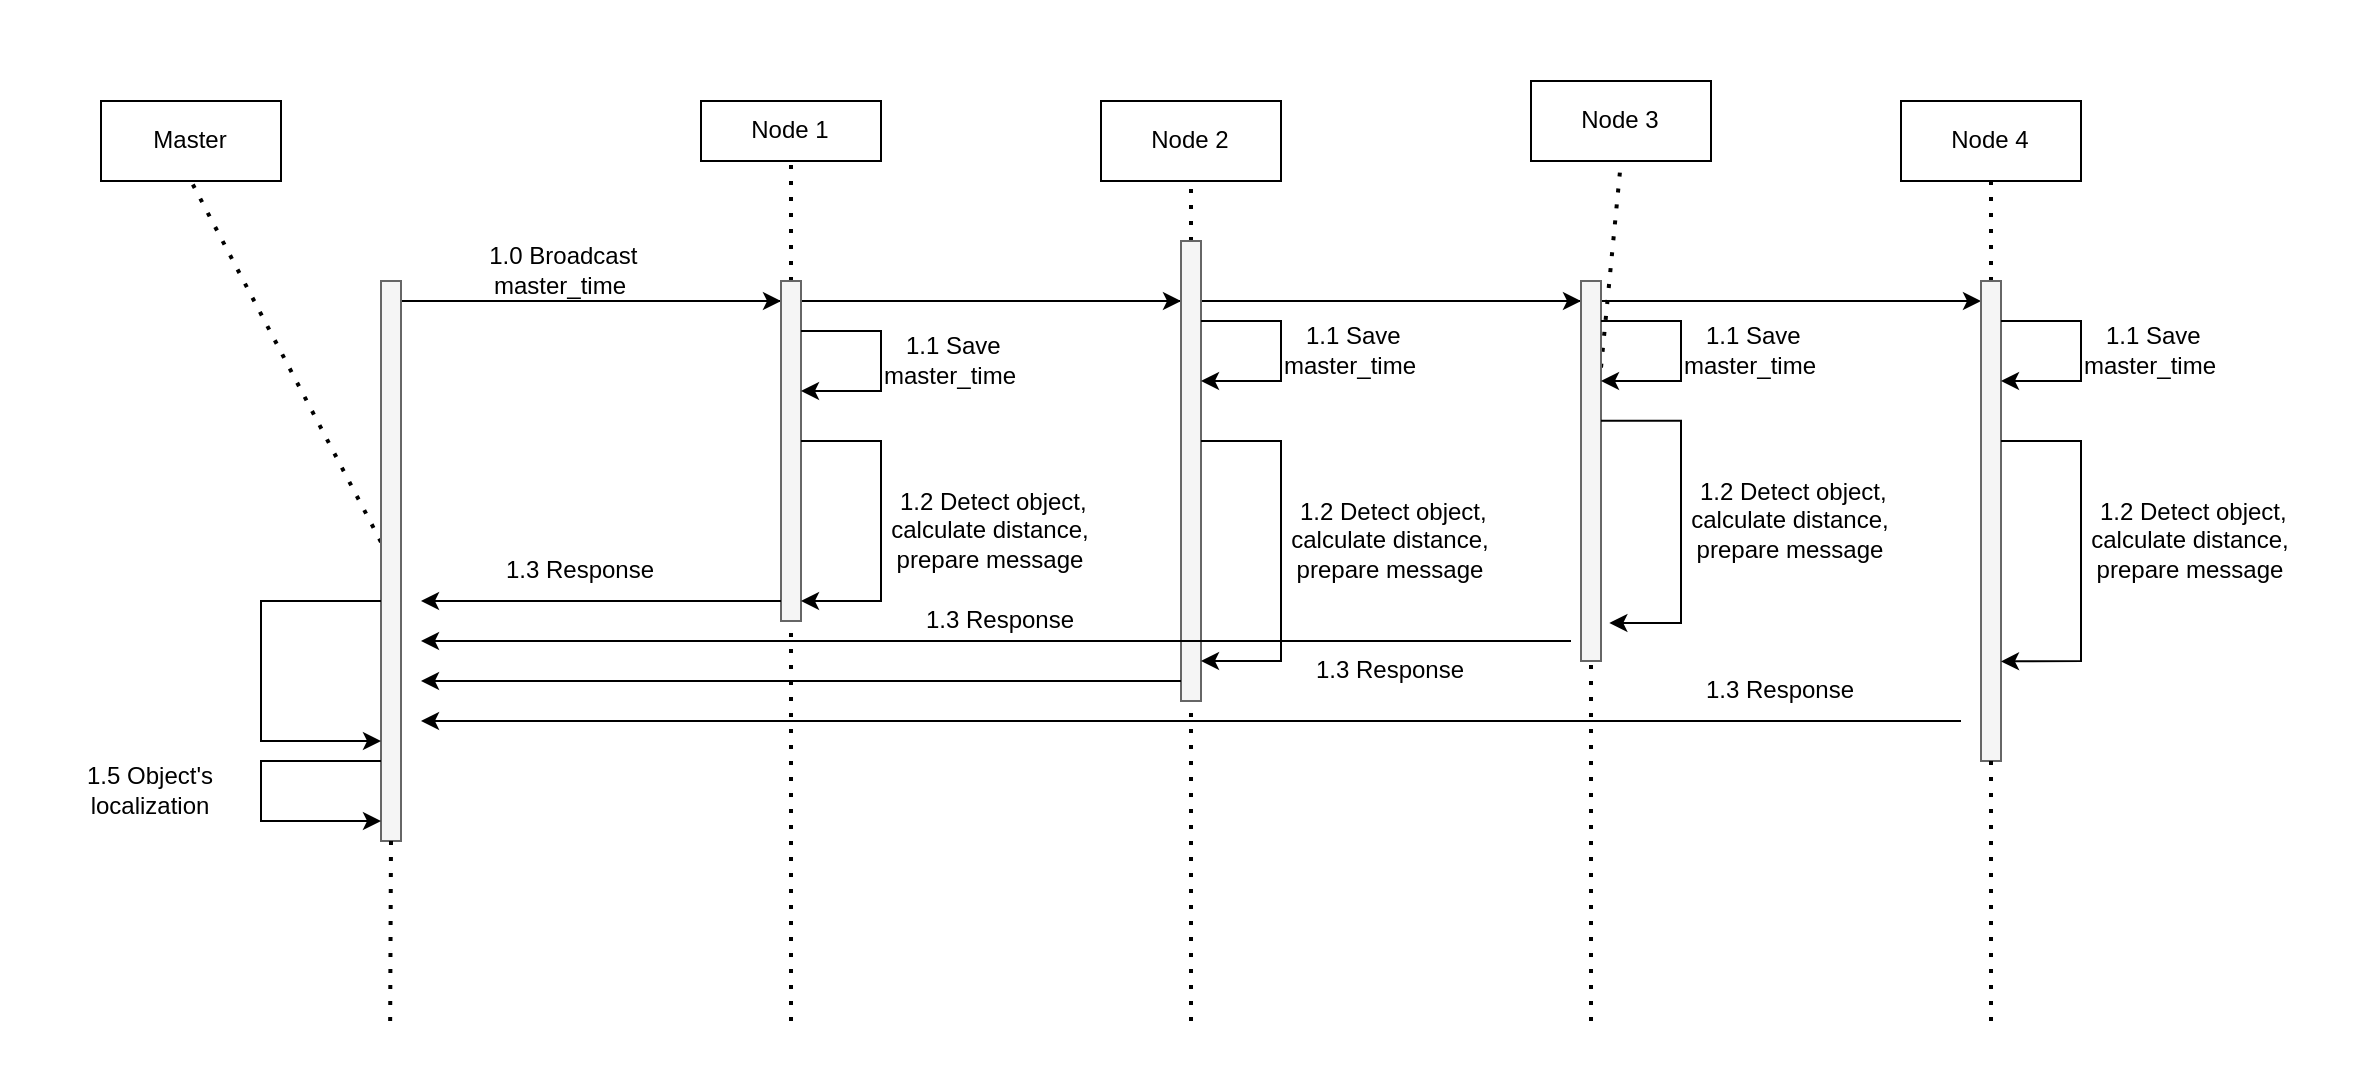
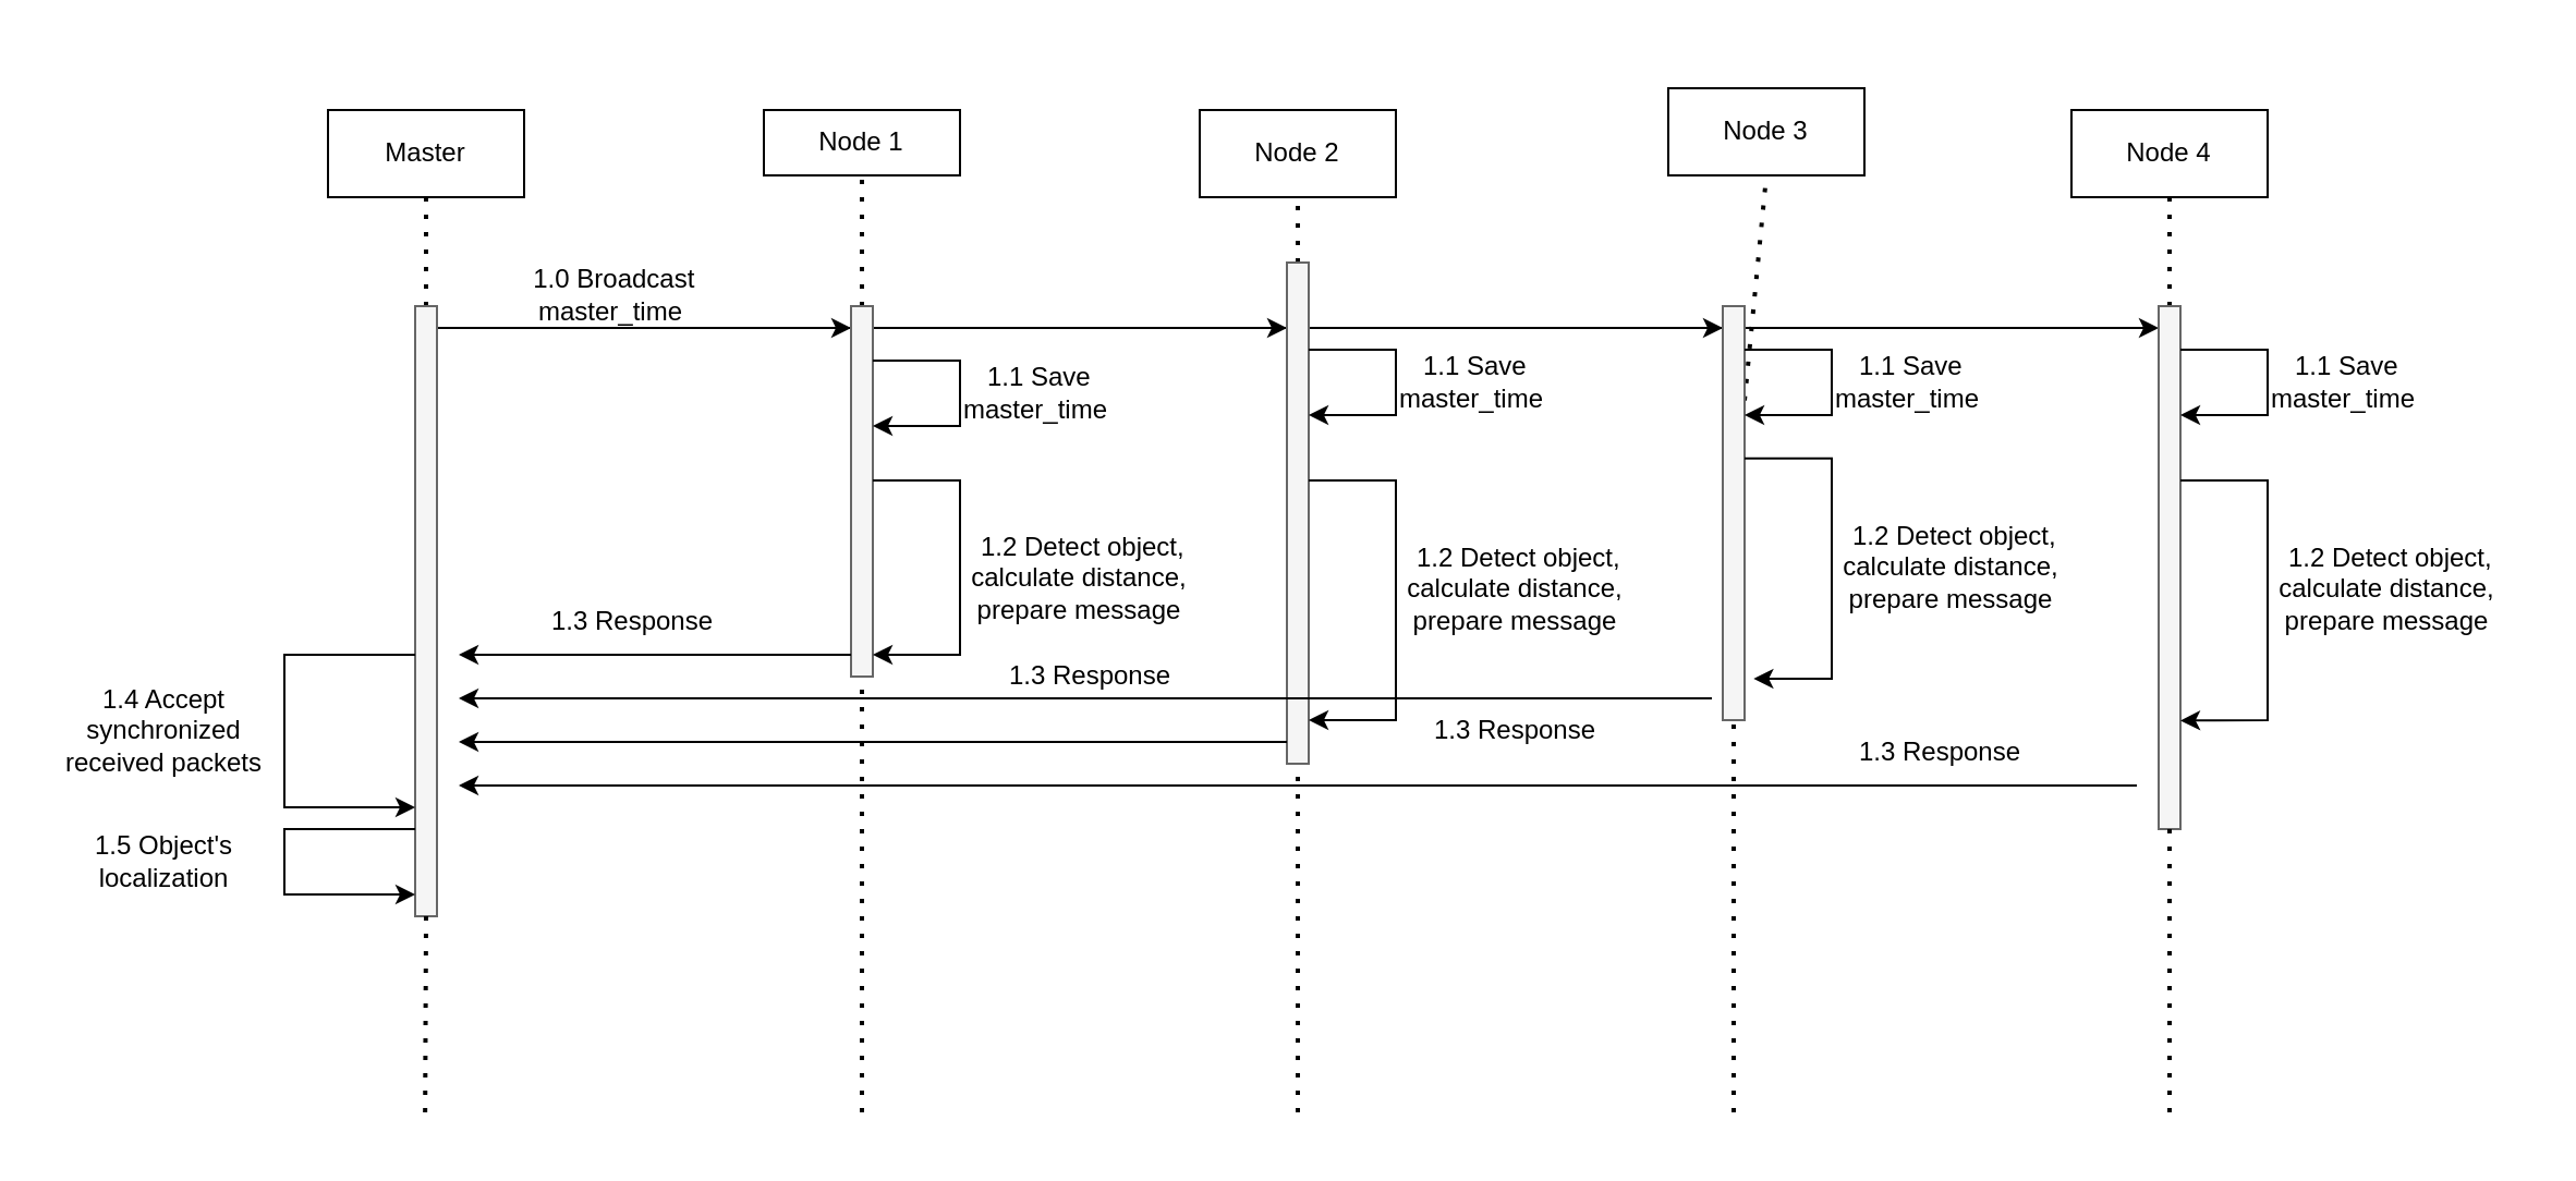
  <mxCell id="0" />
  <mxCell id="1" parent="0" />
  <mxCell id="2" value="" style="rounded=0;whiteSpace=wrap;html=1;strokeColor=none;" vertex="1" parent="1"><mxGeometry x="20" y="20" width="1140" height="500" as="geometry" /></mxCell>
- <mxCell id="3" value="Master" style="rounded=0;whiteSpace=wrap;html=1;" vertex="1" parent="1"><mxGeometry x="50" y="50" width="90" height="40" as="geometry" /></mxCell>
+ <mxCell id="3" value="Master" style="rounded=0;whiteSpace=wrap;html=1;" vertex="1" parent="1"><mxGeometry x="150" y="50" width="90" height="40" as="geometry" /></mxCell>
  <mxCell id="4" value="" style="endArrow=none;dashed=1;html=1;dashPattern=1 3;strokeWidth=2;rounded=0;entryX=0.5;entryY=1;entryDx=0;entryDy=0;startArrow=none;" edge="1" parent="1" source="26" target="3"><mxGeometry width="50" height="50" relative="1" as="geometry"><mxPoint x="195" y="410" as="sourcePoint" /><mxPoint x="230" y="170" as="targetPoint" /></mxGeometry></mxCell>
  <mxCell id="5" value="Node 1" style="rounded=0;whiteSpace=wrap;html=1;" vertex="1" parent="1"><mxGeometry x="350" y="50" width="90" height="30" as="geometry" /></mxCell>
  <mxCell id="6" value="" style="endArrow=none;dashed=1;html=1;dashPattern=1 3;strokeWidth=2;rounded=0;entryX=0.5;entryY=1;entryDx=0;entryDy=0;startArrow=none;" edge="1" parent="1" target="5" source="18"><mxGeometry width="50" height="50" relative="1" as="geometry"><mxPoint x="395" y="410" as="sourcePoint" /><mxPoint x="430" y="170" as="targetPoint" /></mxGeometry></mxCell>
  <mxCell id="7" value="Node 2" style="rounded=0;whiteSpace=wrap;html=1;" vertex="1" parent="1"><mxGeometry x="550" y="50" width="90" height="40" as="geometry" /></mxCell>
  <mxCell id="8" value="" style="endArrow=none;dashed=1;html=1;dashPattern=1 3;strokeWidth=2;rounded=0;entryX=0.5;entryY=1;entryDx=0;entryDy=0;startArrow=none;" edge="1" parent="1" target="7" source="20"><mxGeometry width="50" height="50" relative="1" as="geometry"><mxPoint x="595" y="410" as="sourcePoint" /><mxPoint x="630" y="170" as="targetPoint" /></mxGeometry></mxCell>
  <mxCell id="9" value="Node 3" style="rounded=0;whiteSpace=wrap;html=1;" vertex="1" parent="1"><mxGeometry x="765" y="40" width="90" height="40" as="geometry" /></mxCell>
  <mxCell id="10" value="" style="endArrow=none;dashed=1;html=1;dashPattern=1 3;strokeWidth=2;rounded=0;entryX=0.5;entryY=1;entryDx=0;entryDy=0;startArrow=none;" edge="1" parent="1" target="9" source="22"><mxGeometry width="50" height="50" relative="1" as="geometry"><mxPoint x="795" y="410" as="sourcePoint" /><mxPoint x="830" y="170" as="targetPoint" /></mxGeometry></mxCell>
  <mxCell id="11" value="Node 4" style="rounded=0;whiteSpace=wrap;html=1;" vertex="1" parent="1"><mxGeometry x="950" y="50" width="90" height="40" as="geometry" /></mxCell>
  <mxCell id="12" value="" style="endArrow=none;dashed=1;html=1;dashPattern=1 3;strokeWidth=2;rounded=0;entryX=0.5;entryY=1;entryDx=0;entryDy=0;startArrow=none;" edge="1" parent="1" target="11" source="24"><mxGeometry width="50" height="50" relative="1" as="geometry"><mxPoint x="995" y="410" as="sourcePoint" /><mxPoint x="1030" y="170" as="targetPoint" /></mxGeometry></mxCell>
  <mxCell id="13" value="" style="endArrow=classic;html=1;rounded=0;" edge="1" parent="1"><mxGeometry width="50" height="50" relative="1" as="geometry"><mxPoint x="200" y="150" as="sourcePoint" /><mxPoint x="390" y="150" as="targetPoint" /></mxGeometry></mxCell>
  <mxCell id="14" value="" style="endArrow=classic;html=1;rounded=0;" edge="1" parent="1"><mxGeometry width="50" height="50" relative="1" as="geometry"><mxPoint x="210" y="150" as="sourcePoint" /><mxPoint x="590" y="150" as="targetPoint" /></mxGeometry></mxCell>
  <mxCell id="15" value="" style="endArrow=classic;html=1;rounded=0;" edge="1" parent="1"><mxGeometry width="50" height="50" relative="1" as="geometry"><mxPoint x="240" y="150" as="sourcePoint" /><mxPoint x="790" y="150" as="targetPoint" /></mxGeometry></mxCell>
  <mxCell id="16" value="" style="endArrow=classic;html=1;rounded=0;" edge="1" parent="1"><mxGeometry width="50" height="50" relative="1" as="geometry"><mxPoint x="440" y="150" as="sourcePoint" /><mxPoint x="990" y="150" as="targetPoint" /></mxGeometry></mxCell>
  <mxCell id="17" value="&amp;nbsp;1.0 Broadcast master_time" style="text;html=1;strokeColor=none;fillColor=none;align=center;verticalAlign=middle;whiteSpace=wrap;rounded=0;" vertex="1" parent="1"><mxGeometry x="230" y="120" width="100" height="30" as="geometry" /></mxCell>
  <mxCell id="18" value="" style="rounded=0;whiteSpace=wrap;html=1;fillColor=#f5f5f5;fontColor=#333333;strokeColor=#666666;" vertex="1" parent="1"><mxGeometry x="390" y="140" width="10" height="170" as="geometry" /></mxCell>
  <mxCell id="19" value="" style="endArrow=none;dashed=1;html=1;dashPattern=1 3;strokeWidth=2;rounded=0;entryX=0.5;entryY=1;entryDx=0;entryDy=0;" edge="1" parent="1" target="18"><mxGeometry width="50" height="50" relative="1" as="geometry"><mxPoint x="395" y="510" as="sourcePoint" /><mxPoint x="395" y="90" as="targetPoint" /></mxGeometry></mxCell>
  <mxCell id="20" value="" style="rounded=0;whiteSpace=wrap;html=1;fillColor=#f5f5f5;fontColor=#333333;strokeColor=#666666;" vertex="1" parent="1"><mxGeometry x="590" y="120" width="10" height="230" as="geometry" /></mxCell>
  <mxCell id="21" value="" style="endArrow=none;dashed=1;html=1;dashPattern=1 3;strokeWidth=2;rounded=0;entryX=0.5;entryY=1;entryDx=0;entryDy=0;" edge="1" parent="1" target="20"><mxGeometry width="50" height="50" relative="1" as="geometry"><mxPoint x="595" y="510" as="sourcePoint" /><mxPoint x="595" y="90" as="targetPoint" /></mxGeometry></mxCell>
  <mxCell id="22" value="" style="rounded=0;whiteSpace=wrap;html=1;fillColor=#f5f5f5;fontColor=#333333;strokeColor=#666666;" vertex="1" parent="1"><mxGeometry x="790" y="140" width="10" height="190" as="geometry" /></mxCell>
  <mxCell id="23" value="" style="endArrow=none;dashed=1;html=1;dashPattern=1 3;strokeWidth=2;rounded=0;entryX=0.5;entryY=1;entryDx=0;entryDy=0;" edge="1" parent="1" target="22"><mxGeometry width="50" height="50" relative="1" as="geometry"><mxPoint x="795" y="510" as="sourcePoint" /><mxPoint x="795" y="90" as="targetPoint" /></mxGeometry></mxCell>
  <mxCell id="24" value="" style="rounded=0;whiteSpace=wrap;html=1;fillColor=#f5f5f5;fontColor=#333333;strokeColor=#666666;" vertex="1" parent="1"><mxGeometry x="990" y="140" width="10" height="240" as="geometry" /></mxCell>
  <mxCell id="25" value="" style="endArrow=none;dashed=1;html=1;dashPattern=1 3;strokeWidth=2;rounded=0;entryX=0.5;entryY=1;entryDx=0;entryDy=0;" edge="1" parent="1" target="24"><mxGeometry width="50" height="50" relative="1" as="geometry"><mxPoint x="995" y="510" as="sourcePoint" /><mxPoint x="995" y="90" as="targetPoint" /></mxGeometry></mxCell>
  <mxCell id="26" value="" style="rounded=0;whiteSpace=wrap;html=1;fillColor=#f5f5f5;fontColor=#333333;strokeColor=#666666;" vertex="1" parent="1"><mxGeometry x="190" y="140" width="10" height="280" as="geometry" /></mxCell>
  <mxCell id="27" value="" style="endArrow=none;dashed=1;html=1;dashPattern=1 3;strokeWidth=2;rounded=0;entryX=0.5;entryY=1;entryDx=0;entryDy=0;" edge="1" parent="1" target="26"><mxGeometry width="50" height="50" relative="1" as="geometry"><mxPoint x="195" y="420" as="sourcePoint" /><mxPoint x="195" y="90" as="targetPoint" /><Array as="points"><mxPoint x="195" y="420" /></Array></mxGeometry></mxCell>
  <mxCell id="28" value="" style="endArrow=classic;html=1;rounded=0;" edge="1" parent="1"><mxGeometry width="50" height="50" relative="1" as="geometry"><mxPoint x="400" y="165" as="sourcePoint" /><mxPoint x="400" y="195" as="targetPoint" /><Array as="points"><mxPoint x="440" y="165" /><mxPoint x="440" y="195" /></Array></mxGeometry></mxCell>
  <mxCell id="29" value="&amp;nbsp;1.1 Save master_time" style="text;html=1;strokeColor=none;fillColor=none;align=center;verticalAlign=middle;whiteSpace=wrap;rounded=0;" vertex="1" parent="1"><mxGeometry x="440" y="165" width="70" height="30" as="geometry" /></mxCell>
  <mxCell id="30" value="" style="endArrow=classic;html=1;rounded=0;" edge="1" parent="1"><mxGeometry width="50" height="50" relative="1" as="geometry"><mxPoint x="600" y="160" as="sourcePoint" /><mxPoint x="600" y="190" as="targetPoint" /><Array as="points"><mxPoint x="640" y="160" /><mxPoint x="640" y="190" /></Array></mxGeometry></mxCell>
  <mxCell id="31" value="&amp;nbsp;1.1 Save master_time" style="text;html=1;strokeColor=none;fillColor=none;align=center;verticalAlign=middle;whiteSpace=wrap;rounded=0;" vertex="1" parent="1"><mxGeometry x="640" y="160" width="70" height="30" as="geometry" /></mxCell>
  <mxCell id="32" value="" style="endArrow=classic;html=1;rounded=0;" edge="1" parent="1"><mxGeometry width="50" height="50" relative="1" as="geometry"><mxPoint x="800" y="160" as="sourcePoint" /><mxPoint x="800" y="190" as="targetPoint" /><Array as="points"><mxPoint x="840" y="160" /><mxPoint x="840" y="190" /></Array></mxGeometry></mxCell>
  <mxCell id="33" value="&amp;nbsp;1.1 Save master_time" style="text;html=1;strokeColor=none;fillColor=none;align=center;verticalAlign=middle;whiteSpace=wrap;rounded=0;" vertex="1" parent="1"><mxGeometry x="840" y="160" width="70" height="30" as="geometry" /></mxCell>
  <mxCell id="34" value="" style="endArrow=classic;html=1;rounded=0;" edge="1" parent="1"><mxGeometry width="50" height="50" relative="1" as="geometry"><mxPoint x="1000" y="160" as="sourcePoint" /><mxPoint x="1000" y="190" as="targetPoint" /><Array as="points"><mxPoint x="1040" y="160" /><mxPoint x="1040" y="190" /></Array></mxGeometry></mxCell>
  <mxCell id="35" value="&amp;nbsp;1.1 Save master_time" style="text;html=1;strokeColor=none;fillColor=none;align=center;verticalAlign=middle;whiteSpace=wrap;rounded=0;" vertex="1" parent="1"><mxGeometry x="1040" y="160" width="70" height="30" as="geometry" /></mxCell>
  <mxCell id="36" value="" style="endArrow=classic;html=1;rounded=0;" edge="1" parent="1"><mxGeometry width="50" height="50" relative="1" as="geometry"><mxPoint x="400" y="220" as="sourcePoint" /><mxPoint x="400" y="300" as="targetPoint" /><Array as="points"><mxPoint x="440" y="220" /><mxPoint x="440" y="300" /></Array></mxGeometry></mxCell>
  <mxCell id="37" value="&amp;nbsp;1.2 Detect object, calculate distance, prepare message" style="text;html=1;strokeColor=none;fillColor=none;align=center;verticalAlign=middle;whiteSpace=wrap;rounded=0;" vertex="1" parent="1"><mxGeometry x="440" y="235" width="110" height="60" as="geometry" /></mxCell>
  <mxCell id="38" value="" style="endArrow=classic;html=1;rounded=0;" edge="1" parent="1"><mxGeometry width="50" height="50" relative="1" as="geometry"><mxPoint x="600" y="220" as="sourcePoint" /><mxPoint x="600" y="330" as="targetPoint" /><Array as="points"><mxPoint x="640" y="220" /><mxPoint x="640" y="330" /></Array></mxGeometry></mxCell>
  <mxCell id="39" value="&amp;nbsp;1.2 Detect object, calculate distance, prepare message" style="text;html=1;strokeColor=none;fillColor=none;align=center;verticalAlign=middle;whiteSpace=wrap;rounded=0;" vertex="1" parent="1"><mxGeometry x="640" y="240" width="110" height="60" as="geometry" /></mxCell>
  <mxCell id="40" value="" style="endArrow=classic;html=1;rounded=0;entryX=1.417;entryY=0.9;entryDx=0;entryDy=0;entryPerimeter=0;" edge="1" parent="1" target="22"><mxGeometry width="50" height="50" relative="1" as="geometry"><mxPoint x="800" y="209.9" as="sourcePoint" /><mxPoint x="800" y="250" as="targetPoint" /><Array as="points"><mxPoint x="840" y="209.9" /><mxPoint x="840" y="311" /></Array></mxGeometry></mxCell>
  <mxCell id="41" value="&amp;nbsp;1.2 Detect object, calculate distance, prepare message" style="text;html=1;strokeColor=none;fillColor=none;align=center;verticalAlign=middle;whiteSpace=wrap;rounded=0;" vertex="1" parent="1"><mxGeometry x="840" y="229.9" width="110" height="60" as="geometry" /></mxCell>
  <mxCell id="42" value="" style="endArrow=classic;html=1;rounded=0;entryX=1;entryY=0.827;entryDx=0;entryDy=0;entryPerimeter=0;" edge="1" parent="1"><mxGeometry width="50" height="50" relative="1" as="geometry"><mxPoint x="1000" y="220" as="sourcePoint" /><mxPoint x="1000" y="330.21" as="targetPoint" /><Array as="points"><mxPoint x="1040" y="220" /><mxPoint x="1040" y="330" /></Array></mxGeometry></mxCell>
  <mxCell id="43" value="&amp;nbsp;1.2 Detect object, calculate distance, prepare message" style="text;html=1;strokeColor=none;fillColor=none;align=center;verticalAlign=middle;whiteSpace=wrap;rounded=0;" vertex="1" parent="1"><mxGeometry x="1040" y="240" width="110" height="60" as="geometry" /></mxCell>
  <mxCell id="44" value="" style="endArrow=classic;html=1;rounded=0;" edge="1" parent="1"><mxGeometry width="50" height="50" relative="1" as="geometry"><mxPoint x="980" y="360" as="sourcePoint" /><mxPoint x="210" y="360" as="targetPoint" /></mxGeometry></mxCell>
  <mxCell id="45" value="" style="endArrow=classic;html=1;rounded=0;" edge="1" parent="1"><mxGeometry width="50" height="50" relative="1" as="geometry"><mxPoint x="590" y="340" as="sourcePoint" /><mxPoint x="210" y="340" as="targetPoint" /></mxGeometry></mxCell>
  <mxCell id="46" value="" style="endArrow=classic;html=1;rounded=0;" edge="1" parent="1"><mxGeometry width="50" height="50" relative="1" as="geometry"><mxPoint x="390" y="300" as="sourcePoint" /><mxPoint x="210" y="300" as="targetPoint" /></mxGeometry></mxCell>
  <mxCell id="47" value="" style="endArrow=classic;html=1;rounded=0;" edge="1" parent="1"><mxGeometry width="50" height="50" relative="1" as="geometry"><mxPoint x="785" y="320" as="sourcePoint" /><mxPoint x="210" y="320" as="targetPoint" /></mxGeometry></mxCell>
  <mxCell id="48" value="1.3 Response" style="text;html=1;strokeColor=none;fillColor=none;align=center;verticalAlign=middle;whiteSpace=wrap;rounded=0;" vertex="1" parent="1"><mxGeometry x="250" y="270" width="80" height="30" as="geometry" /></mxCell>
  <mxCell id="49" value="1.3 Response" style="text;html=1;strokeColor=none;fillColor=none;align=center;verticalAlign=middle;whiteSpace=wrap;rounded=0;" vertex="1" parent="1"><mxGeometry x="460" y="295" width="80" height="30" as="geometry" /></mxCell>
  <mxCell id="50" value="1.3 Response" style="text;html=1;strokeColor=none;fillColor=none;align=center;verticalAlign=middle;whiteSpace=wrap;rounded=0;" vertex="1" parent="1"><mxGeometry x="655" y="320" width="80" height="30" as="geometry" /></mxCell>
  <mxCell id="51" value="1.3 Response" style="text;html=1;strokeColor=none;fillColor=none;align=center;verticalAlign=middle;whiteSpace=wrap;rounded=0;" vertex="1" parent="1"><mxGeometry x="850" y="330" width="80" height="30" as="geometry" /></mxCell>
  <mxCell id="52" value="" style="endArrow=classic;html=1;rounded=0;" edge="1" parent="1"><mxGeometry width="50" height="50" relative="1" as="geometry"><mxPoint x="190" y="300" as="sourcePoint" /><mxPoint x="190" y="370" as="targetPoint" /><Array as="points"><mxPoint x="130" y="300" /><mxPoint x="130" y="370" /></Array></mxGeometry></mxCell>
+ <mxCell id="53" value="1.4 Accept synchronized received packets" style="text;html=1;strokeColor=none;fillColor=none;align=center;verticalAlign=middle;whiteSpace=wrap;rounded=0;" vertex="1" parent="1"><mxGeometry x="20" y="320" width="110" height="30" as="geometry" /></mxCell>
  <mxCell id="54" value="" style="endArrow=classic;html=1;rounded=0;" edge="1" parent="1"><mxGeometry width="50" height="50" relative="1" as="geometry"><mxPoint x="190" y="380" as="sourcePoint" /><mxPoint x="190" y="410" as="targetPoint" /><Array as="points"><mxPoint x="130" y="380" /><mxPoint x="130" y="410" /></Array></mxGeometry></mxCell>
  <mxCell id="55" value="" style="endArrow=none;dashed=1;html=1;dashPattern=1 3;strokeWidth=2;rounded=0;" edge="1" parent="1"><mxGeometry width="50" height="50" relative="1" as="geometry"><mxPoint x="194.58" y="510" as="sourcePoint" /><mxPoint x="195" y="420" as="targetPoint" /></mxGeometry></mxCell>
  <mxCell id="56" value="1.5 Object's localization" style="text;html=1;strokeColor=none;fillColor=none;align=center;verticalAlign=middle;whiteSpace=wrap;rounded=0;" vertex="1" parent="1"><mxGeometry x="20" y="380" width="110" height="30" as="geometry" /></mxCell>
